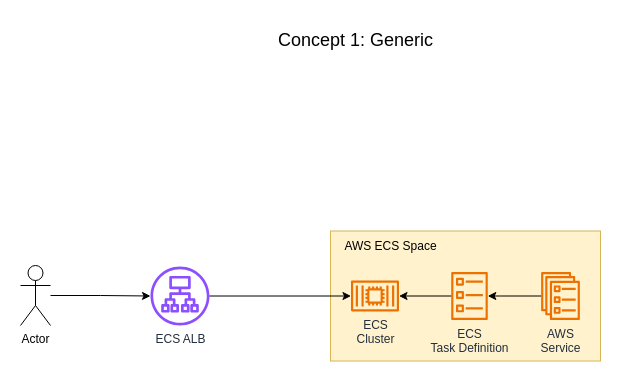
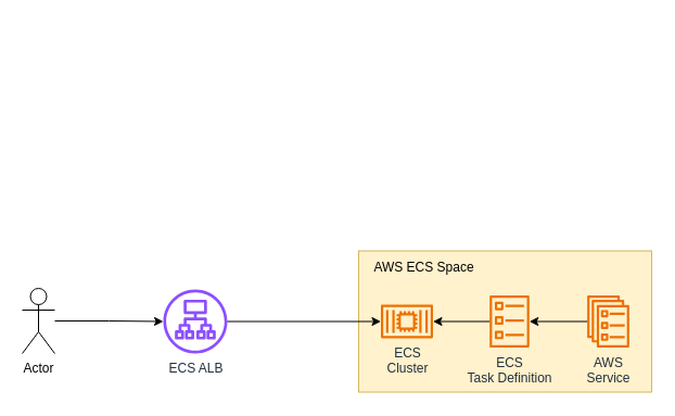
  <mxCell id="0" />
  <mxCell id="1" parent="0" />
  <mxCell id="2" style="edgeStyle=orthogonalEdgeStyle;rounded=0;orthogonalLoop=1;jettySize=auto;html=1;" edge="1" parent="1" source="3" target="5"><mxGeometry relative="1" as="geometry" /></mxCell>
  <mxCell id="3" value="Actor" style="shape=umlActor;verticalLabelPosition=bottom;verticalAlign=top;html=1;outlineConnect=0;" vertex="1" parent="1"><mxGeometry x="20" y="265" width="30" height="60" as="geometry" /></mxCell>
- <mxCell id="4" value="&lt;font style=&quot;font-size: 18px;&quot;&gt;Concept 1: Generic&lt;/font&gt;" style="text;html=1;align=center;verticalAlign=middle;resizable=0;points=[];autosize=1;strokeColor=none;fillColor=none;" vertex="1" parent="1"><mxGeometry x="265" y="20" width="180" height="40" as="geometry" /></mxCell>
  <mxCell id="5" value="ECS ALB" style="sketch=0;outlineConnect=0;fontColor=#232F3E;gradientColor=none;fillColor=#8C4FFF;strokeColor=none;dashed=0;verticalLabelPosition=bottom;verticalAlign=top;align=center;html=1;fontSize=12;fontStyle=0;aspect=fixed;pointerEvents=1;shape=mxgraph.aws4.application_load_balancer;" vertex="1" parent="1"><mxGeometry x="150" y="266" width="59" height="59" as="geometry" /></mxCell>
  <mxCell id="6" value="" style="group" vertex="1" connectable="0" parent="1"><mxGeometry x="330" y="230.5" width="270" height="130" as="geometry" /></mxCell>
  <mxCell id="7" value="" style="rounded=0;whiteSpace=wrap;html=1;fillColor=#fff2cc;strokeColor=#d6b656;" vertex="1" parent="6"><mxGeometry width="270" height="130" as="geometry" /></mxCell>
  <mxCell id="8" value="AWS ECS Space" style="text;html=1;align=center;verticalAlign=middle;resizable=0;points=[];autosize=1;strokeColor=none;fillColor=none;" vertex="1" parent="6"><mxGeometry width="120" height="30" as="geometry" /></mxCell>
  <mxCell id="9" value="AWS&lt;br&gt;Service" style="sketch=0;outlineConnect=0;fontColor=#232F3E;gradientColor=none;fillColor=#ED7100;strokeColor=none;dashed=0;verticalLabelPosition=bottom;verticalAlign=top;align=center;html=1;fontSize=12;fontStyle=0;aspect=fixed;pointerEvents=1;shape=mxgraph.aws4.ecs_service;" vertex="1" parent="6"><mxGeometry x="210.5" y="41" width="39" height="48" as="geometry" /></mxCell>
  <mxCell id="10" value="ECS&lt;br&gt;Task Definition" style="sketch=0;outlineConnect=0;fontColor=#232F3E;gradientColor=none;fillColor=#ED7100;strokeColor=none;dashed=0;verticalLabelPosition=bottom;verticalAlign=top;align=center;html=1;fontSize=12;fontStyle=0;aspect=fixed;pointerEvents=1;shape=mxgraph.aws4.ecs_task;" vertex="1" parent="6"><mxGeometry x="120.5" y="41" width="37" height="48" as="geometry" /></mxCell>
  <mxCell id="11" value="ECS&lt;br&gt;Cluster" style="sketch=0;outlineConnect=0;fontColor=#232F3E;gradientColor=none;fillColor=#ED7100;strokeColor=none;dashed=0;verticalLabelPosition=bottom;verticalAlign=top;align=center;html=1;fontSize=12;fontStyle=0;aspect=fixed;pointerEvents=1;shape=mxgraph.aws4.container_2;" vertex="1" parent="6"><mxGeometry x="20.5" y="49.5" width="48" height="31" as="geometry" /></mxCell>
  <mxCell id="12" style="edgeStyle=orthogonalEdgeStyle;rounded=0;orthogonalLoop=1;jettySize=auto;html=1;" edge="1" parent="6" source="9" target="10"><mxGeometry relative="1" as="geometry" /></mxCell>
  <mxCell id="13" style="edgeStyle=orthogonalEdgeStyle;rounded=0;orthogonalLoop=1;jettySize=auto;html=1;" edge="1" parent="6" source="10" target="11"><mxGeometry relative="1" as="geometry" /></mxCell>
  <mxCell id="14" style="edgeStyle=orthogonalEdgeStyle;rounded=0;orthogonalLoop=1;jettySize=auto;html=1;" edge="1" parent="1" source="5" target="11"><mxGeometry relative="1" as="geometry" /></mxCell>
